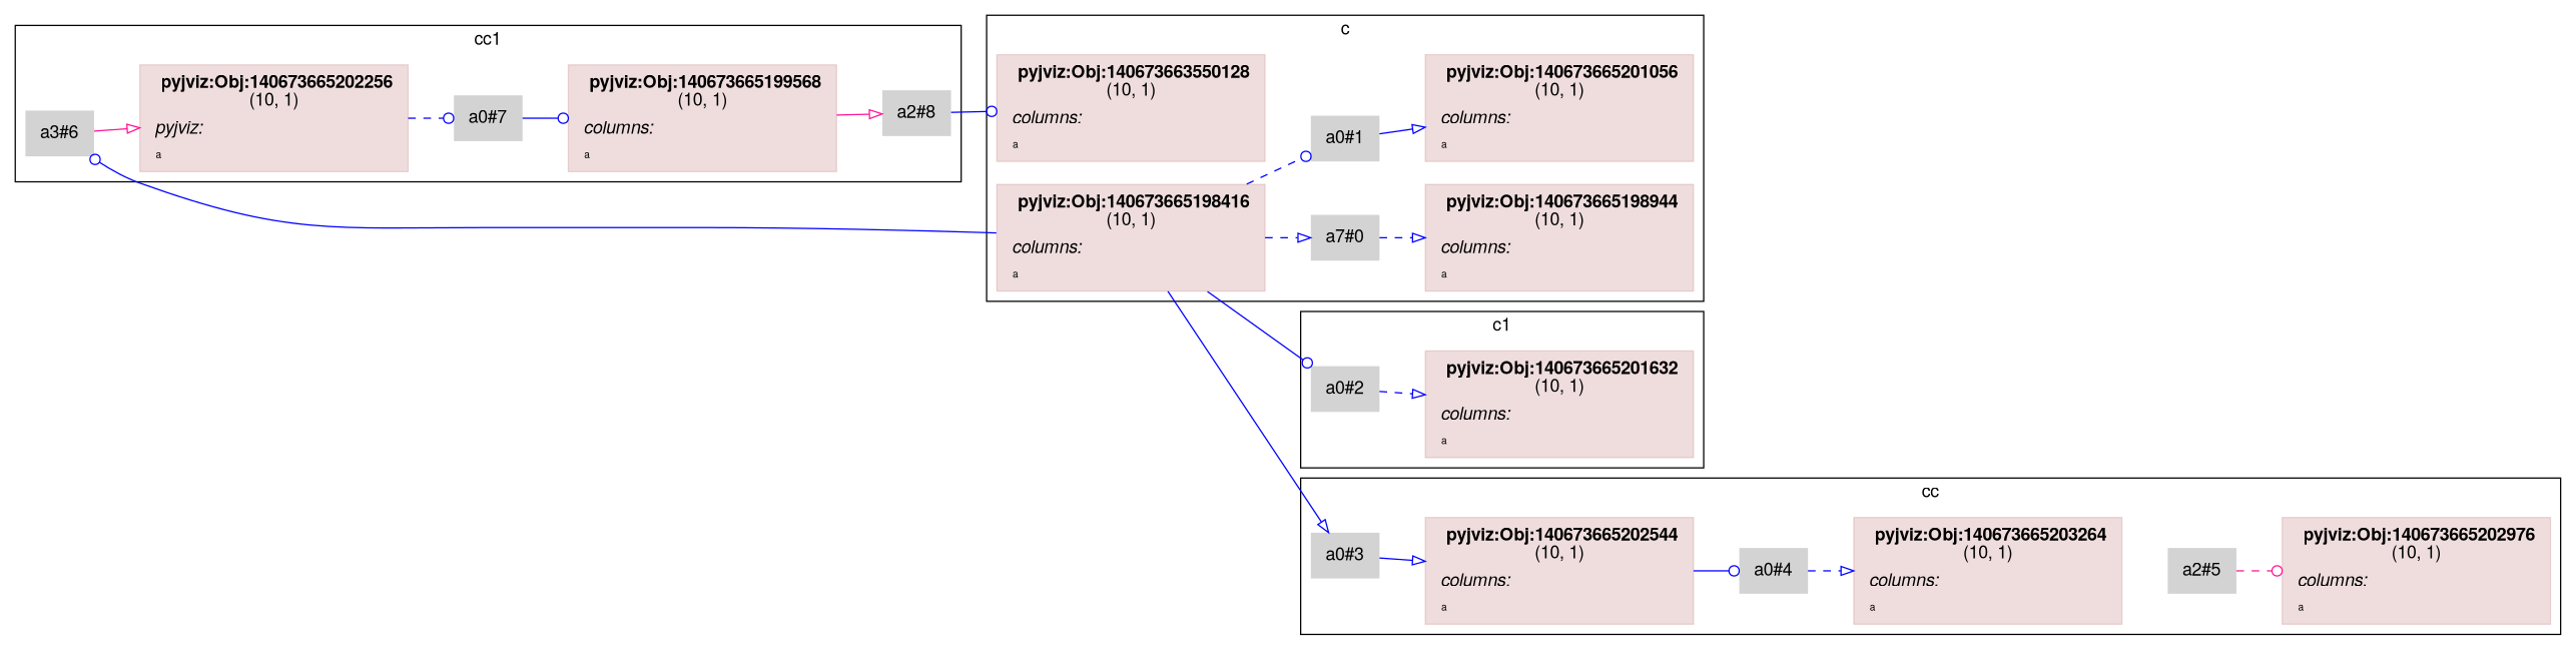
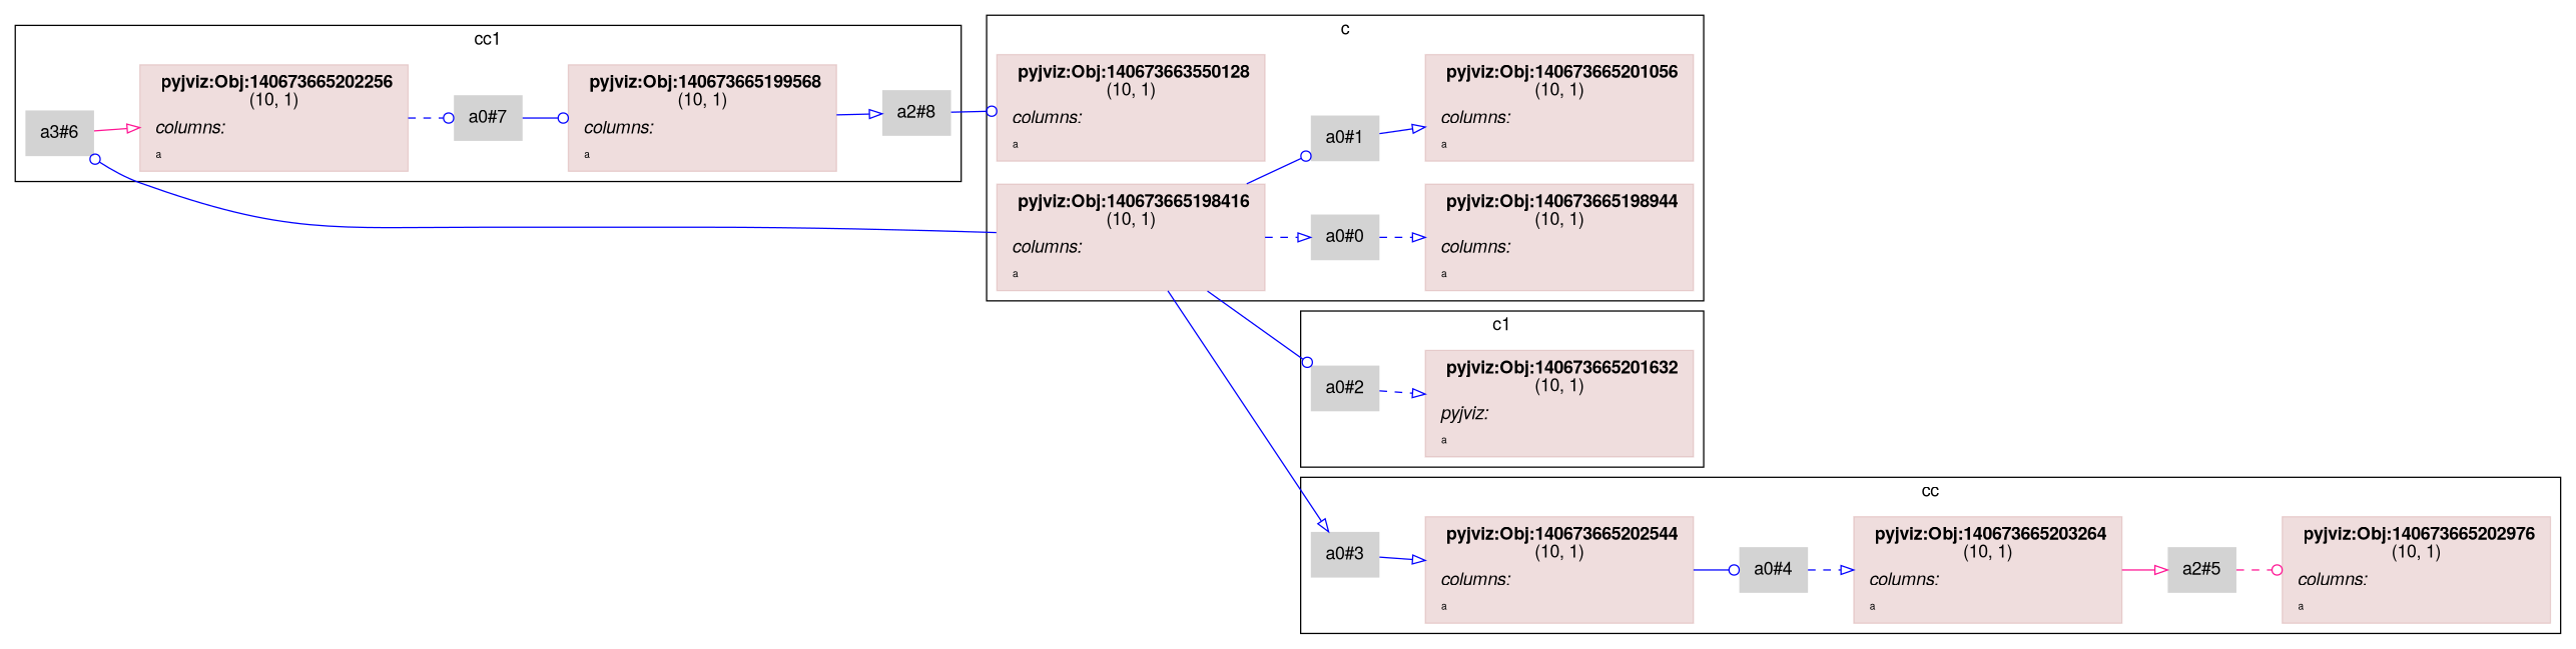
  digraph {
    fontname="Helvetica,Arial,sans-serif"
    rankdir=LR
    node [color="#88000022" fontname="Helvetica,Arial,sans-serif" pencolor="#00000044" shape=rect style=filled]
    edge [arrowhead=onormal color=blue fontname="Helvetica,Arial,sans-serif" style=solid]
    n1 [label=<<table border="0" cellborder="0" cellspacing="0" cellpadding="4">                          <tr> <td> <b>pyjviz:Obj:140673665198416</b><br/>(10, 1)</td> </tr>                          <tr> <td align="left"><i>columns:</i><br align="left"/></td></tr>                 <tr><td align="left"><FONT POINT-SIZE="8px">a</FONT></td></tr>                          </table>>]
    n2 [label=<<table border="0" cellborder="0" cellspacing="0" cellpadding="4">                          <tr> <td> <b>pyjviz:Obj:140673665198944</b><br/>(10, 1)</td> </tr>                          <tr> <td align="left"><i>columns:</i><br align="left"/></td></tr>                 <tr><td align="left"><FONT POINT-SIZE="8px">a</FONT></td></tr>                          </table>>]
    n3 [label=<<table border="0" cellborder="0" cellspacing="0" cellpadding="4">                          <tr> <td> <b>pyjviz:Obj:140673665201056</b><br/>(10, 1)</td> </tr>                          <tr> <td align="left"><i>columns:</i><br align="left"/></td></tr>                 <tr><td align="left"><FONT POINT-SIZE="8px">a</FONT></td></tr>                          </table>>]
    n4 [label=<<table border="0" cellborder="0" cellspacing="0" cellpadding="4">                          <tr> <td> <b>pyjviz:Obj:140673663550128</b><br/>(10, 1)</td> </tr>                          <tr> <td align="left"><i>columns:</i><br align="left"/></td></tr>                 <tr><td align="left"><FONT POINT-SIZE="8px">a</FONT></td></tr>                          </table>>]
-   n5 [label="a7#0" shape=plaintext color=""]
+   n5 [label="a0#0" shape=plaintext color=""]
    n6 [label="a0#1" shape=plaintext color=""]
-   n7 [label=<<table border="0" cellborder="0" cellspacing="0" cellpadding="4">                          <tr> <td> <b>pyjviz:Obj:140673665201632</b><br/>(10, 1)</td> </tr>                          <tr> <td align="left"><i>columns:</i><br align="left"/></td></tr>                 <tr><td align="left"><FONT POINT-SIZE="8px">a</FONT></td></tr>                          </table>>]
+   n7 [label=<<table border="0" cellborder="0" cellspacing="0" cellpadding="4">                          <tr> <td> <b>pyjviz:Obj:140673665201632</b><br/>(10, 1)</td> </tr>                          <tr> <td align="left"><i>pyjviz:</i><br align="left"/></td></tr>                 <tr><td align="left"><FONT POINT-SIZE="8px">a</FONT></td></tr>                          </table>>]
    n8 [label="a0#2" shape=plaintext color=""]
    n9 [label=<<table border="0" cellborder="0" cellspacing="0" cellpadding="4">                          <tr> <td> <b>pyjviz:Obj:140673665202544</b><br/>(10, 1)</td> </tr>                          <tr> <td align="left"><i>columns:</i><br align="left"/></td></tr>                 <tr><td align="left"><FONT POINT-SIZE="8px">a</FONT></td></tr>                          </table>>]
    n10 [label=<<table border="0" cellborder="0" cellspacing="0" cellpadding="4">                          <tr> <td> <b>pyjviz:Obj:140673665203264</b><br/>(10, 1)</td> </tr>                          <tr> <td align="left"><i>columns:</i><br align="left"/></td></tr>                 <tr><td align="left"><FONT POINT-SIZE="8px">a</FONT></td></tr>                          </table>>]
    n11 [label=<<table border="0" cellborder="0" cellspacing="0" cellpadding="4">                          <tr> <td> <b>pyjviz:Obj:140673665202976</b><br/>(10, 1)</td> </tr>                          <tr> <td align="left"><i>columns:</i><br align="left"/></td></tr>                 <tr><td align="left"><FONT POINT-SIZE="8px">a</FONT></td></tr>                          </table>>]
    n12 [label="a0#3" shape=plaintext color=""]
    n13 [label="a0#4" shape=plaintext color=""]
    n14 [label="a2#5" shape=plaintext color=""]
-   n15 [label=<<table border="0" cellborder="0" cellspacing="0" cellpadding="4">                          <tr> <td> <b>pyjviz:Obj:140673665202256</b><br/>(10, 1)</td> </tr>                          <tr> <td align="left"><i>pyjviz:</i><br align="left"/></td></tr>                 <tr><td align="left"><FONT POINT-SIZE="8px">a</FONT></td></tr>                          </table>>]
+   n15 [label=<<table border="0" cellborder="0" cellspacing="0" cellpadding="4">                          <tr> <td> <b>pyjviz:Obj:140673665202256</b><br/>(10, 1)</td> </tr>                          <tr> <td align="left"><i>columns:</i><br align="left"/></td></tr>                 <tr><td align="left"><FONT POINT-SIZE="8px">a</FONT></td></tr>                          </table>>]
    n16 [label=<<table border="0" cellborder="0" cellspacing="0" cellpadding="4">                          <tr> <td> <b>pyjviz:Obj:140673665199568</b><br/>(10, 1)</td> </tr>                          <tr> <td align="left"><i>columns:</i><br align="left"/></td></tr>                 <tr><td align="left"><FONT POINT-SIZE="8px">a</FONT></td></tr>                          </table>>]
    n17 [label="a3#6" shape=plaintext color=""]
    n18 [label="a0#7" shape=plaintext color=""]
    n19 [label="a2#8" shape=plaintext color=""]
    subgraph cluster_1 {
      label=c
      n1
      n2
      n3
      n4
      n5
      n6
    }
    subgraph cluster_2 {
      label=c1
      n7
      n8
    }
    subgraph cluster_3 {
      label=cc
      n9
      n10
      n11
      n12
      n13
      n14
    }
    subgraph cluster_4 {
      label=cc1
      n15
      n16
      n17
      n18
      n19
    }
    n1 -> n5 [style=dashed]
-   n1 -> n6 [arrowhead=odot style=dashed]
+   n1 -> n6 [arrowhead=odot]
    n1 -> n8 [arrowhead=odot]
    n1 -> n12
    n1 -> n17 [arrowhead=odot]
    n5 -> n2 [style=dashed]
    n6 -> n3
    n8 -> n7 [style=dashed]
    n9 -> n13 [arrowhead=odot]
+   n10 -> n14 [color=deeppink]
    n12 -> n9
    n13 -> n10 [style=dashed]
    n14 -> n11 [arrowhead=odot color=deeppink style=dashed]
    n15 -> n18 [arrowhead=odot style=dashed]
-   n16 -> n19 [color=deeppink]
+   n16 -> n19
    n17 -> n15 [color=deeppink]
    n18 -> n16 [arrowhead=odot]
    n19 -> n4 [arrowhead=odot]
  }
